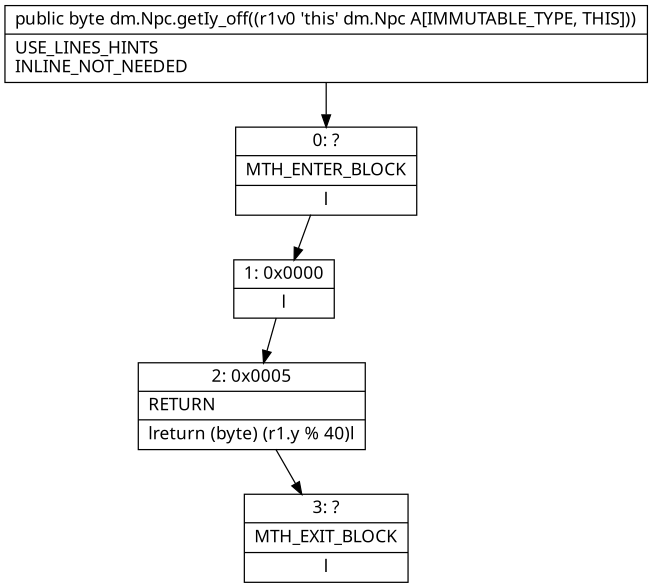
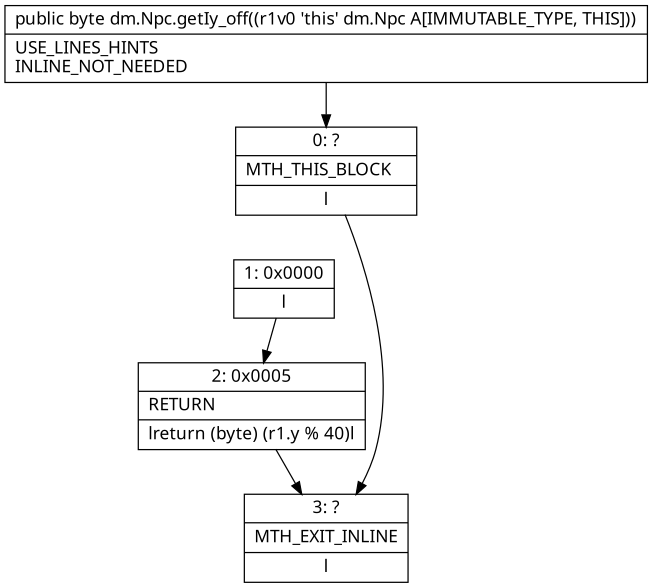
  digraph {
    fontname="Noto Sans"
    node [fontname="Noto Sans" shape=record]
    edge [fontname="Noto Sans"]
-   n1 [label="{0\:\ ?|MTH_ENTER_BLOCK\l|l}"]
+   n1 [label="{0\:\ ?|MTH_THIS_BLOCK\l|l}"]
    n2 [label="{1\:\ 0x0000|l}"]
    n3 [label="{2\:\ 0x0005|RETURN\l|lreturn (byte) (r1.y % 40)l}"]
-   n4 [label="{3\:\ ?|MTH_EXIT_BLOCK\l|l}"]
+   n4 [label="{3\:\ ?|MTH_EXIT_INLINE\l|l}"]
    n5 [label="{public byte dm.Npc.getIy_off((r1v0 'this' dm.Npc A[IMMUTABLE_TYPE, THIS]))  | USE_LINES_HINTS\lINLINE_NOT_NEEDED\l}"]
-   n1 -> n2
+   n1 -> n4
    n2 -> n3
    n3 -> n4
    n5 -> n1
  }
